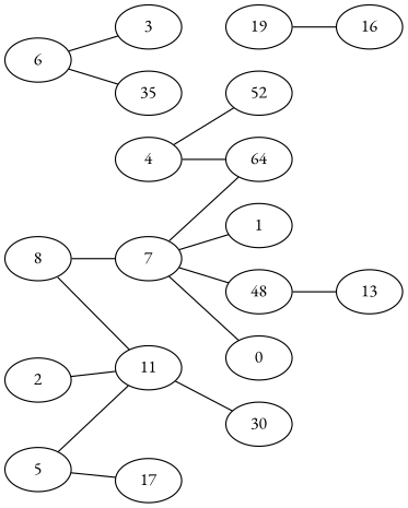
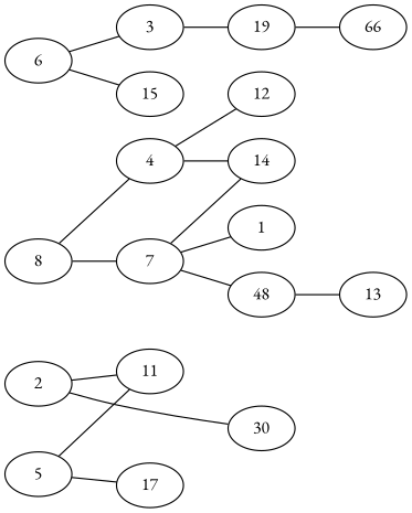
  digraph {
    fontname="EB Garamond"
    rankdir=LR
    node [fontname="EB Garamond"]
    edge [color=black dir=none fontname="EB Garamond"]
    2
    11
    n3 [label=30]
    3
    19
-   16
+   16 [label=66]
    6
-   15 [label=35]
-   14 [label=64]
+   15
+   14
    8
    7
    n12 [label=48]
-   0
    1
    5
    17
    13
    4
-   12 [label=52]
+   12
    subgraph sub_1 {
      2
      11
      n3
      3
      19
      16
      6
      15
      14
      8
      7
      n12
-     0
      1
      5
      17
      13
      4
      12
    }
    2 -> 11
-   11 -> n3
+   2 -> n3
+   3 -> 19
    19 -> 16
    6 -> 3
    6 -> 15
-   8 -> 11
+   8 -> 4
    8 -> 7
    7 -> 14
    7 -> n12
-   7 -> 0
    7 -> 1
    n12 -> 13
    5 -> 11
    5 -> 17
    4 -> 14
    4 -> 12
  }
